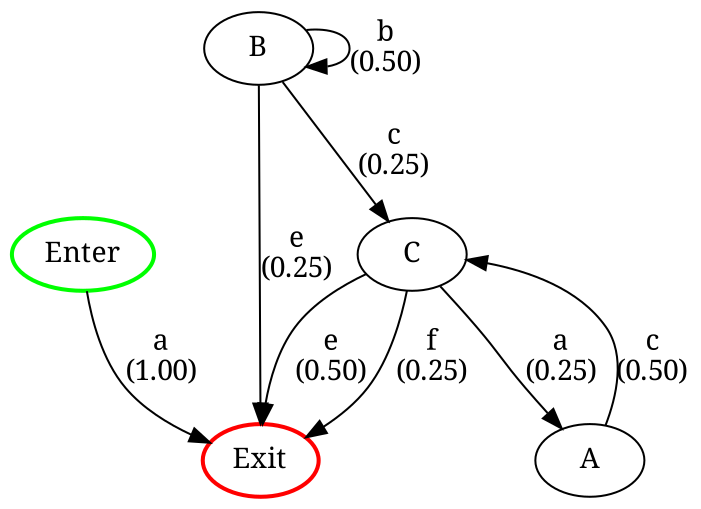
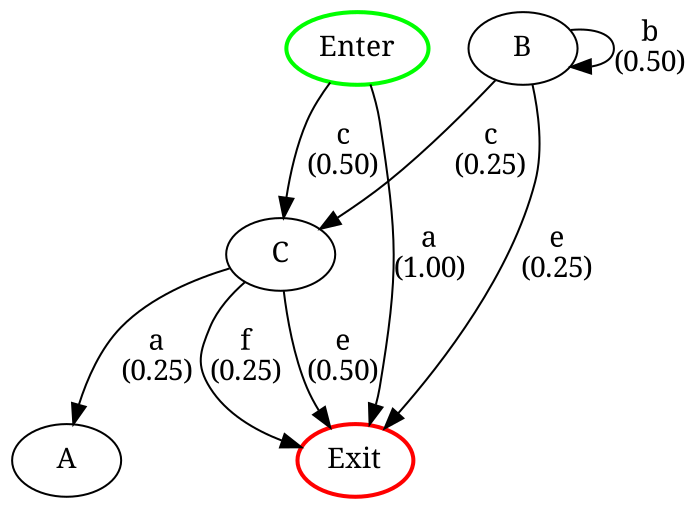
  digraph {
    fontname="Noto Serif"
    node [fontname="Noto Serif"]
    edge [fontname="Noto Serif"]
    Enter [color=green penwidth=2]
    Exit [color=red penwidth=2]
    A
    C
    B
    Enter -> Exit [label="a\n(1.00)"]
-   A -> C [label="c\n(0.50)"]
+   Enter -> C [label="c\n(0.50)"]
    C -> Exit [label="e\n(0.50)"]
    C -> Exit [label="f\n(0.25)"]
    C -> A [label="a\n(0.25)"]
    B -> Exit [label="e\n(0.25)"]
    B -> C [label="c\n(0.25)"]
    B -> B [label="b\n(0.50)"]
  }
